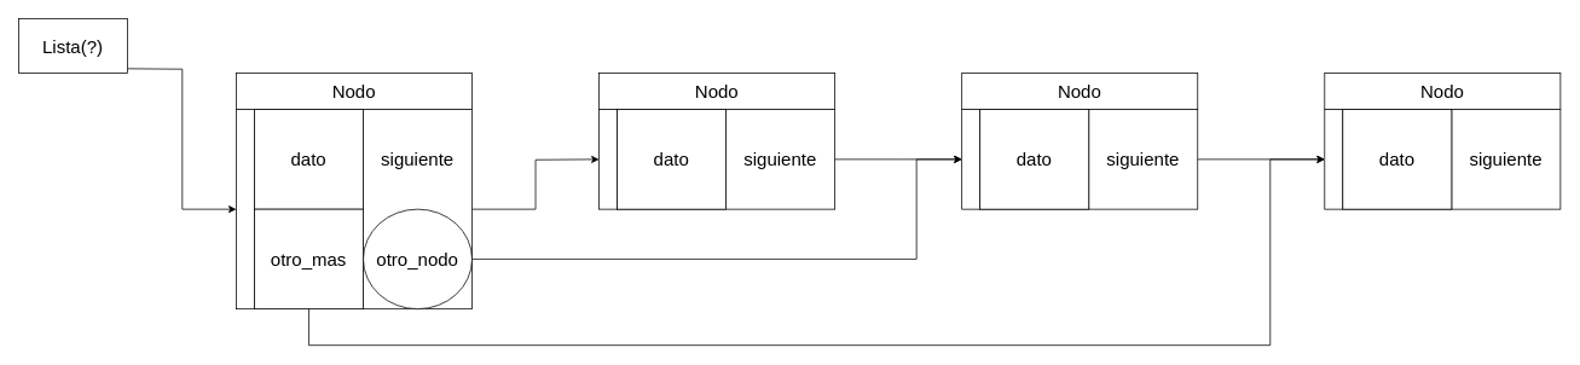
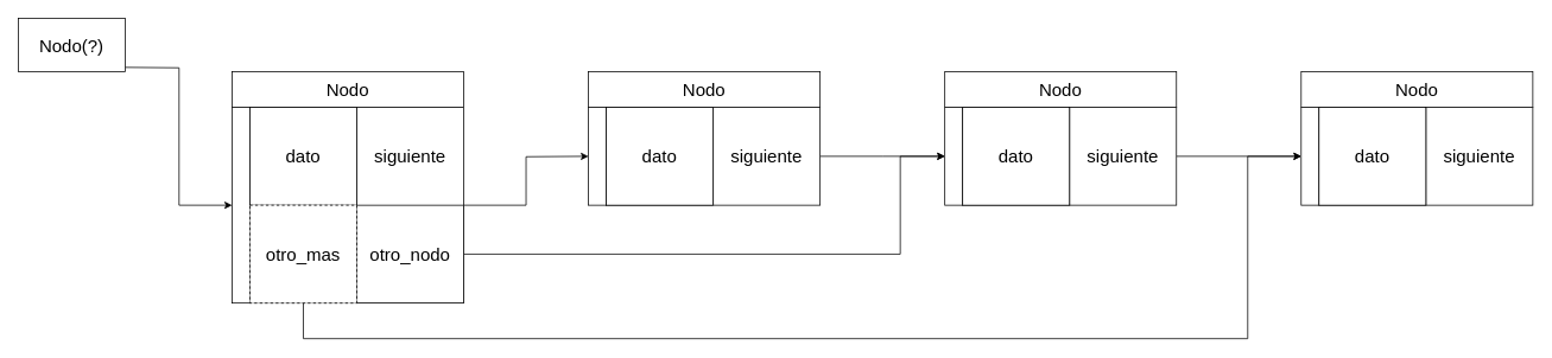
  <mxCell id="0" />
  <mxCell id="1" parent="0" />
  <mxCell id="2" style="edgeStyle=orthogonalEdgeStyle;rounded=0;orthogonalLoop=1;jettySize=auto;html=1;entryX=0;entryY=0.5;entryDx=0;entryDy=0;" parent="1" source="3" edge="1"><mxGeometry relative="1" as="geometry"><mxPoint x="660" y="175" as="targetPoint" /></mxGeometry></mxCell>
  <mxCell id="3" value="" style="rounded=0;whiteSpace=wrap;html=1;" parent="1" vertex="1"><mxGeometry x="280" y="120" width="240" height="220" as="geometry" /></mxCell>
  <mxCell id="4" value="" style="endArrow=none;html=1;rounded=0;entryX=0.5;entryY=0;entryDx=0;entryDy=0;exitX=0.5;exitY=1;exitDx=0;exitDy=0;" parent="1" source="3" target="3" edge="1"><mxGeometry width="50" height="50" relative="1" as="geometry"><mxPoint x="380" y="200" as="sourcePoint" /><mxPoint x="430" y="150" as="targetPoint" /></mxGeometry></mxCell>
  <mxCell id="5" value="&lt;font style=&quot;font-size: 20px;&quot;&gt;siguiente&lt;/font&gt;" style="text;html=1;align=center;verticalAlign=middle;whiteSpace=wrap;rounded=0;" parent="1" vertex="1"><mxGeometry x="420" y="160" width="80" height="30" as="geometry" /></mxCell>
  <mxCell id="6" style="edgeStyle=orthogonalEdgeStyle;rounded=0;orthogonalLoop=1;jettySize=auto;html=1;entryX=0;entryY=0.5;entryDx=0;entryDy=0;" parent="1" target="7" edge="1"><mxGeometry relative="1" as="geometry"><mxPoint x="140" y="75" as="sourcePoint" /></mxGeometry></mxCell>
  <mxCell id="7" value="" style="rounded=0;whiteSpace=wrap;html=1;" parent="1" vertex="1"><mxGeometry x="260" y="120" width="20" height="220" as="geometry" /></mxCell>
  <mxCell id="8" value="&lt;span style=&quot;font-size: 20px;&quot;&gt;Nodo&lt;/span&gt;" style="rounded=0;whiteSpace=wrap;html=1;" parent="1" vertex="1"><mxGeometry x="260" y="80" width="260" height="40" as="geometry" /></mxCell>
  <mxCell id="9" value="&lt;span style=&quot;font-size: 20px;&quot;&gt;dato&lt;/span&gt;" style="rounded=0;whiteSpace=wrap;html=1;" parent="1" vertex="1"><mxGeometry x="280" y="120" width="120" height="110" as="geometry" /></mxCell>
  <mxCell id="10" style="edgeStyle=orthogonalEdgeStyle;rounded=0;orthogonalLoop=1;jettySize=auto;html=1;entryX=0;entryY=0.5;entryDx=0;entryDy=0;" parent="1" source="11" edge="1"><mxGeometry relative="1" as="geometry"><mxPoint x="1060" y="175" as="targetPoint" /></mxGeometry></mxCell>
  <mxCell id="11" value="" style="rounded=0;whiteSpace=wrap;html=1;" parent="1" vertex="1"><mxGeometry x="680" y="120" width="240" height="110" as="geometry" /></mxCell>
  <mxCell id="12" value="" style="endArrow=none;html=1;rounded=0;entryX=0.5;entryY=0;entryDx=0;entryDy=0;exitX=0.5;exitY=1;exitDx=0;exitDy=0;" parent="1" source="11" target="11" edge="1"><mxGeometry width="50" height="50" relative="1" as="geometry"><mxPoint x="780" y="200" as="sourcePoint" /><mxPoint x="830" y="150" as="targetPoint" /></mxGeometry></mxCell>
  <mxCell id="13" value="&lt;font style=&quot;font-size: 20px;&quot;&gt;siguiente&lt;/font&gt;" style="text;html=1;align=center;verticalAlign=middle;whiteSpace=wrap;rounded=0;" parent="1" vertex="1"><mxGeometry x="820" y="160" width="80" height="30" as="geometry" /></mxCell>
  <mxCell id="14" value="" style="rounded=0;whiteSpace=wrap;html=1;" parent="1" vertex="1"><mxGeometry x="660" y="120" width="20" height="110" as="geometry" /></mxCell>
  <mxCell id="15" value="&lt;span style=&quot;font-size: 20px;&quot;&gt;Nodo&lt;/span&gt;" style="rounded=0;whiteSpace=wrap;html=1;" parent="1" vertex="1"><mxGeometry x="660" y="80" width="260" height="40" as="geometry" /></mxCell>
  <mxCell id="16" value="&lt;span style=&quot;font-size: 20px;&quot;&gt;dato&lt;/span&gt;" style="rounded=0;whiteSpace=wrap;html=1;" parent="1" vertex="1"><mxGeometry x="680" y="120" width="120" height="110" as="geometry" /></mxCell>
  <mxCell id="17" style="edgeStyle=orthogonalEdgeStyle;rounded=0;orthogonalLoop=1;jettySize=auto;html=1;entryX=0;entryY=0.5;entryDx=0;entryDy=0;" edge="1" parent="1" source="18" target="32"><mxGeometry relative="1" as="geometry" /></mxCell>
  <mxCell id="18" value="" style="rounded=0;whiteSpace=wrap;html=1;" parent="1" vertex="1"><mxGeometry x="1080" y="120" width="240" height="110" as="geometry" /></mxCell>
  <mxCell id="19" value="" style="endArrow=none;html=1;rounded=0;entryX=0.5;entryY=0;entryDx=0;entryDy=0;exitX=0.5;exitY=1;exitDx=0;exitDy=0;" parent="1" source="18" target="18" edge="1"><mxGeometry width="50" height="50" relative="1" as="geometry"><mxPoint x="1180" y="200" as="sourcePoint" /><mxPoint x="1230" y="150" as="targetPoint" /></mxGeometry></mxCell>
  <mxCell id="20" value="&lt;font style=&quot;font-size: 20px;&quot;&gt;siguiente&lt;/font&gt;" style="text;html=1;align=center;verticalAlign=middle;whiteSpace=wrap;rounded=0;" parent="1" vertex="1"><mxGeometry x="1220" y="160" width="80" height="30" as="geometry" /></mxCell>
  <mxCell id="21" value="" style="rounded=0;whiteSpace=wrap;html=1;" parent="1" vertex="1"><mxGeometry x="1060" y="120" width="20" height="110" as="geometry" /></mxCell>
  <mxCell id="22" value="&lt;span style=&quot;font-size: 20px;&quot;&gt;Nodo&lt;/span&gt;" style="rounded=0;whiteSpace=wrap;html=1;" parent="1" vertex="1"><mxGeometry x="1060" y="80" width="260" height="40" as="geometry" /></mxCell>
  <mxCell id="23" value="&lt;span style=&quot;font-size: 20px;&quot;&gt;dato&lt;/span&gt;" style="rounded=0;whiteSpace=wrap;html=1;" parent="1" vertex="1"><mxGeometry x="1080" y="120" width="120" height="110" as="geometry" /></mxCell>
- <mxCell id="24" value="&lt;span style=&quot;font-size: 20px;&quot;&gt;Lista(?)&lt;/span&gt;" style="rounded=0;whiteSpace=wrap;html=1;" parent="1" vertex="1"><mxGeometry x="20" y="20" width="120" height="60" as="geometry" /></mxCell>
+ <mxCell id="24" value="&lt;span style=&quot;font-size: 20px;&quot;&gt;Nodo(?)&lt;/span&gt;" style="rounded=0;whiteSpace=wrap;html=1;" parent="1" vertex="1"><mxGeometry x="20" y="20" width="120" height="60" as="geometry" /></mxCell>
  <mxCell id="25" style="edgeStyle=orthogonalEdgeStyle;rounded=0;orthogonalLoop=1;jettySize=auto;html=1;entryX=0;entryY=0.5;entryDx=0;entryDy=0;" edge="1" parent="1" source="26" target="21"><mxGeometry relative="1" as="geometry"><mxPoint x="1180" y="285" as="targetPoint" /><Array as="points"><mxPoint x="1010" y="285" /><mxPoint x="1010" y="175" /></Array></mxGeometry></mxCell>
- <mxCell id="26" value="&lt;span style=&quot;font-size: 20px;&quot;&gt;otro_nodo&lt;/span&gt;" style="ellipse;whiteSpace=wrap;html=1;" vertex="1" parent="1"><mxGeometry x="400" y="230" width="120" height="110" as="geometry" /></mxCell>
+ <mxCell id="26" value="&lt;span style=&quot;font-size: 20px;&quot;&gt;otro_nodo&lt;/span&gt;" style="rounded=0;whiteSpace=wrap;html=1;" vertex="1" parent="1"><mxGeometry x="400" y="230" width="120" height="110" as="geometry" /></mxCell>
  <mxCell id="27" style="edgeStyle=orthogonalEdgeStyle;rounded=0;orthogonalLoop=1;jettySize=auto;html=1;entryX=0;entryY=0.5;entryDx=0;entryDy=0;" edge="1" parent="1" source="28" target="32"><mxGeometry relative="1" as="geometry"><Array as="points"><mxPoint x="340" y="380" /><mxPoint x="1400" y="380" /><mxPoint x="1400" y="175" /></Array></mxGeometry></mxCell>
- <mxCell id="28" value="&lt;span style=&quot;font-size: 20px;&quot;&gt;otro_mas&lt;/span&gt;" style="rounded=0;whiteSpace=wrap;html=1;" vertex="1" parent="1"><mxGeometry x="280" y="230" width="120" height="110" as="geometry" /></mxCell>
+ <mxCell id="28" value="&lt;span style=&quot;font-size: 20px;&quot;&gt;otro_mas&lt;/span&gt;" style="rounded=0;whiteSpace=wrap;html=1;dashed=1;" vertex="1" parent="1"><mxGeometry x="280" y="230" width="120" height="110" as="geometry" /></mxCell>
  <mxCell id="29" value="" style="rounded=0;whiteSpace=wrap;html=1;" vertex="1" parent="1"><mxGeometry x="1480" y="120" width="240" height="110" as="geometry" /></mxCell>
  <mxCell id="30" value="" style="endArrow=none;html=1;rounded=0;entryX=0.5;entryY=0;entryDx=0;entryDy=0;exitX=0.5;exitY=1;exitDx=0;exitDy=0;" edge="1" parent="1" source="29" target="29"><mxGeometry width="50" height="50" relative="1" as="geometry"><mxPoint x="1580" y="200" as="sourcePoint" /><mxPoint x="1630" y="150" as="targetPoint" /></mxGeometry></mxCell>
  <mxCell id="31" value="&lt;font style=&quot;font-size: 20px;&quot;&gt;siguiente&lt;/font&gt;" style="text;html=1;align=center;verticalAlign=middle;whiteSpace=wrap;rounded=0;" vertex="1" parent="1"><mxGeometry x="1620" y="160" width="80" height="30" as="geometry" /></mxCell>
  <mxCell id="32" value="" style="rounded=0;whiteSpace=wrap;html=1;" vertex="1" parent="1"><mxGeometry x="1460" y="120" width="20" height="110" as="geometry" /></mxCell>
  <mxCell id="33" value="&lt;span style=&quot;font-size: 20px;&quot;&gt;Nodo&lt;/span&gt;" style="rounded=0;whiteSpace=wrap;html=1;" vertex="1" parent="1"><mxGeometry x="1460" y="80" width="260" height="40" as="geometry" /></mxCell>
  <mxCell id="34" value="&lt;span style=&quot;font-size: 20px;&quot;&gt;dato&lt;/span&gt;" style="rounded=0;whiteSpace=wrap;html=1;" vertex="1" parent="1"><mxGeometry x="1480" y="120" width="120" height="110" as="geometry" /></mxCell>
